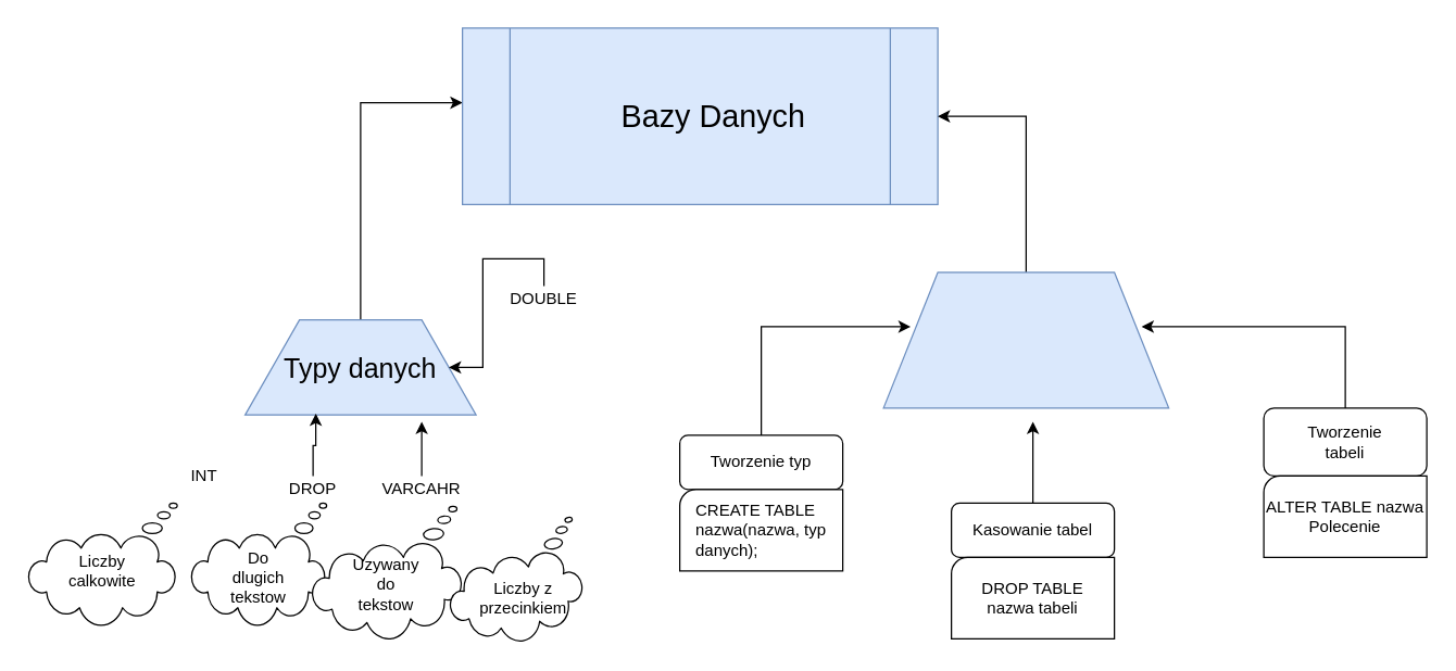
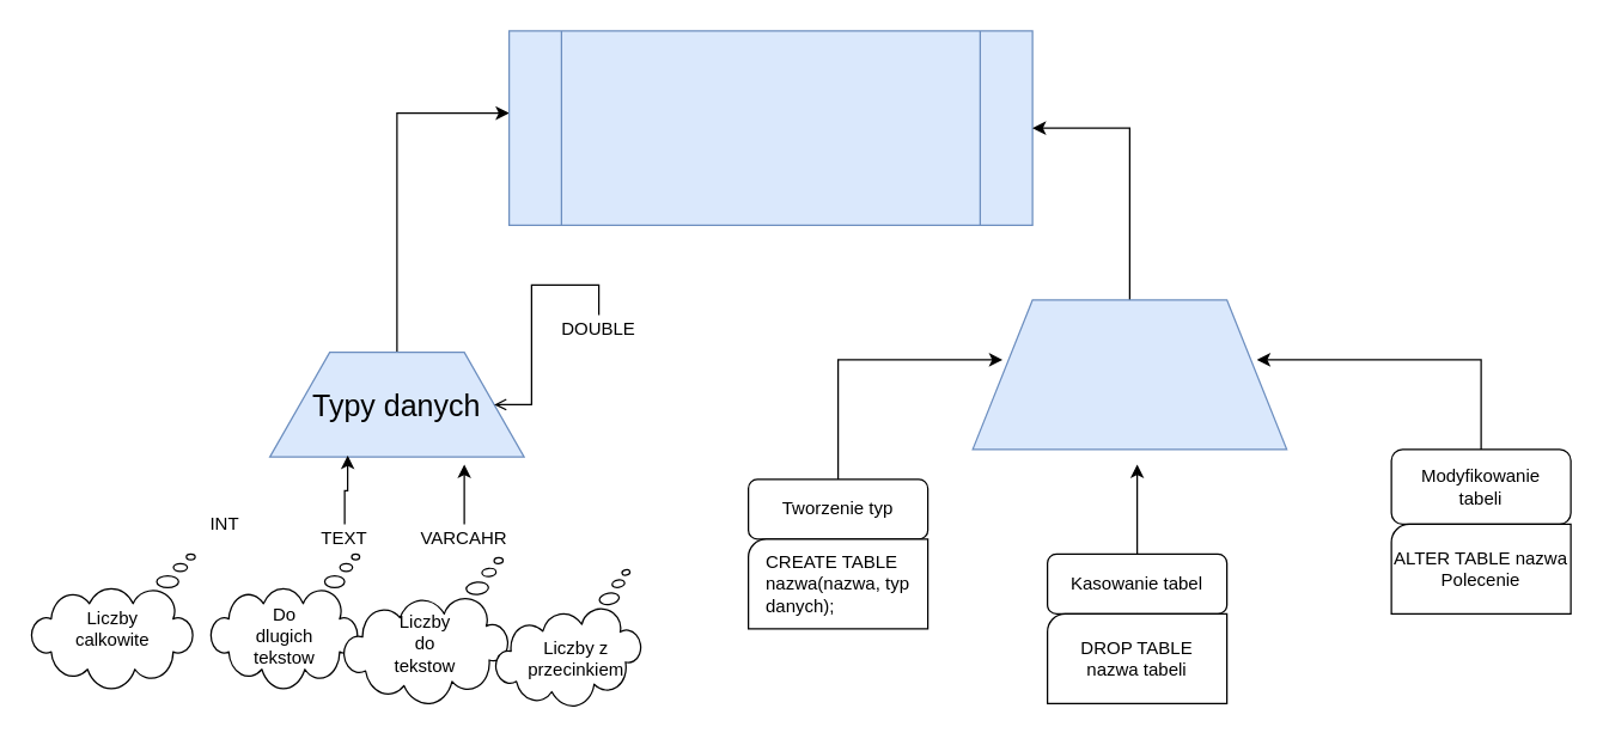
  <mxCell id="0" />
  <mxCell id="1" parent="0" />
  <mxCell id="2" style="edgeStyle=orthogonalEdgeStyle;rounded=0;orthogonalLoop=1;jettySize=auto;html=1;exitX=0.5;exitY=0;exitDx=0;exitDy=0;entryX=0;entryY=0.423;entryDx=0;entryDy=0;entryPerimeter=0;" edge="1" parent="1" source="3" target="4"><mxGeometry relative="1" as="geometry" /></mxCell>
  <mxCell id="3" value="" style="shape=trapezoid;perimeter=trapezoidPerimeter;whiteSpace=wrap;html=1;fixedSize=1;size=40;fillColor=#dae8fc;strokeColor=#6c8ebf;" vertex="1" parent="1"><mxGeometry x="180" y="235" width="170" height="70" as="geometry" /></mxCell>
  <mxCell id="4" value="" style="shape=process;whiteSpace=wrap;html=1;backgroundOutline=1;fillColor=#dae8fc;strokeColor=#6c8ebf;" vertex="1" parent="1"><mxGeometry x="340" y="20" width="350" height="130" as="geometry" /></mxCell>
- <mxCell id="5" value="&lt;font style=&quot;font-size: 23px&quot;&gt;Bazy Danych&lt;/font&gt;" style="text;html=1;strokeColor=none;fillColor=none;align=center;verticalAlign=middle;whiteSpace=wrap;rounded=0;" vertex="1" parent="1"><mxGeometry x="405" y="45" width="240" height="80" as="geometry" /></mxCell>
  <mxCell id="6" value="&lt;font style=&quot;font-size: 20px&quot;&gt;Typy danych&lt;/font&gt;" style="text;html=1;strokeColor=none;fillColor=none;align=center;verticalAlign=middle;whiteSpace=wrap;rounded=0;" vertex="1" parent="1"><mxGeometry x="200" y="250" width="130" height="40" as="geometry" /></mxCell>
  <mxCell id="7" value="INT" style="text;html=1;strokeColor=none;fillColor=none;align=center;verticalAlign=middle;whiteSpace=wrap;rounded=0;" vertex="1" parent="1"><mxGeometry x="130" y="340" width="40" height="20" as="geometry" /></mxCell>
  <mxCell id="8" style="edgeStyle=orthogonalEdgeStyle;rounded=0;orthogonalLoop=1;jettySize=auto;html=1;exitX=0.5;exitY=0;exitDx=0;exitDy=0;entryX=0.306;entryY=0.986;entryDx=0;entryDy=0;entryPerimeter=0;" edge="1" parent="1" source="9" target="3"><mxGeometry relative="1" as="geometry" /></mxCell>
- <mxCell id="9" value="DROP" style="text;html=1;strokeColor=none;fillColor=none;align=center;verticalAlign=middle;whiteSpace=wrap;rounded=0;" vertex="1" parent="1"><mxGeometry x="210" y="350" width="40" height="20" as="geometry" /></mxCell>
+ <mxCell id="9" value="TEXT" style="text;html=1;strokeColor=none;fillColor=none;align=center;verticalAlign=middle;whiteSpace=wrap;rounded=0;" vertex="1" parent="1"><mxGeometry x="210" y="350" width="40" height="20" as="geometry" /></mxCell>
  <mxCell id="10" style="edgeStyle=orthogonalEdgeStyle;rounded=0;orthogonalLoop=1;jettySize=auto;html=1;exitX=0.5;exitY=0;exitDx=0;exitDy=0;" edge="1" parent="1" source="11"><mxGeometry relative="1" as="geometry"><mxPoint x="310" y="310" as="targetPoint" /></mxGeometry></mxCell>
  <mxCell id="11" value="VARCAHR" style="text;html=1;strokeColor=none;fillColor=none;align=center;verticalAlign=middle;whiteSpace=wrap;rounded=0;" vertex="1" parent="1"><mxGeometry x="290" y="350" width="40" height="20" as="geometry" /></mxCell>
  <mxCell id="12" style="edgeStyle=orthogonalEdgeStyle;rounded=0;orthogonalLoop=1;jettySize=auto;html=1;exitX=0.5;exitY=0;exitDx=0;exitDy=0;entryX=1;entryY=0.5;entryDx=0;entryDy=0;" edge="1" parent="1" source="13" target="4"><mxGeometry relative="1" as="geometry" /></mxCell>
  <mxCell id="13" value="" style="shape=trapezoid;perimeter=trapezoidPerimeter;whiteSpace=wrap;html=1;fixedSize=1;size=40;fillColor=#dae8fc;strokeColor=#6c8ebf;" vertex="1" parent="1"><mxGeometry x="650" y="200" width="210" height="100" as="geometry" /></mxCell>
  <mxCell id="14" style="edgeStyle=orthogonalEdgeStyle;rounded=0;orthogonalLoop=1;jettySize=auto;html=1;exitX=0.5;exitY=0;exitDx=0;exitDy=0;entryX=0.095;entryY=0.4;entryDx=0;entryDy=0;entryPerimeter=0;" edge="1" parent="1" source="15" target="13"><mxGeometry relative="1" as="geometry"><Array as="points"><mxPoint x="560" y="240" /></Array></mxGeometry></mxCell>
  <mxCell id="15" value="" style="rounded=1;whiteSpace=wrap;html=1;" vertex="1" parent="1"><mxGeometry x="500" y="320" width="120" height="40" as="geometry" /></mxCell>
  <mxCell id="16" value="Tworzenie typ" style="text;html=1;strokeColor=none;fillColor=none;align=center;verticalAlign=middle;whiteSpace=wrap;rounded=0;" vertex="1" parent="1"><mxGeometry x="510" y="330" width="100" height="20" as="geometry" /></mxCell>
  <mxCell id="17" value="" style="verticalLabelPosition=bottom;verticalAlign=top;html=1;shape=mxgraph.basic.corner_round_rect;dx=6;" vertex="1" parent="1"><mxGeometry x="500" y="360" width="120" height="60" as="geometry" /></mxCell>
  <mxCell id="18" value="CREATE TABLE nazwa(nazwa, typ danych);" style="text;html=1;strokeColor=none;fillColor=none;align=left;verticalAlign=middle;whiteSpace=wrap;rounded=0;" vertex="1" parent="1"><mxGeometry x="510" y="360" width="120" height="60" as="geometry" /></mxCell>
  <mxCell id="19" style="edgeStyle=orthogonalEdgeStyle;rounded=0;orthogonalLoop=1;jettySize=auto;html=1;exitX=0.5;exitY=0;exitDx=0;exitDy=0;" edge="1" parent="1" source="20"><mxGeometry relative="1" as="geometry"><mxPoint x="760" y="310" as="targetPoint" /></mxGeometry></mxCell>
  <mxCell id="20" value="" style="rounded=1;whiteSpace=wrap;html=1;" vertex="1" parent="1"><mxGeometry x="700" y="370" width="120" height="40" as="geometry" /></mxCell>
  <mxCell id="21" value="" style="verticalLabelPosition=bottom;verticalAlign=top;html=1;shape=mxgraph.basic.corner_round_rect;dx=6;" vertex="1" parent="1"><mxGeometry x="700" y="410" width="120" height="60" as="geometry" /></mxCell>
  <mxCell id="22" value="Kasowanie tabel" style="text;html=1;strokeColor=none;fillColor=none;align=center;verticalAlign=middle;whiteSpace=wrap;rounded=0;" vertex="1" parent="1"><mxGeometry x="710" y="380" width="100" height="20" as="geometry" /></mxCell>
  <mxCell id="23" value="DROP TABLE nazwa tabeli" style="text;html=1;strokeColor=none;fillColor=none;align=center;verticalAlign=middle;whiteSpace=wrap;rounded=0;" vertex="1" parent="1"><mxGeometry x="705" y="415" width="110" height="50" as="geometry" /></mxCell>
  <mxCell id="24" style="edgeStyle=orthogonalEdgeStyle;rounded=0;orthogonalLoop=1;jettySize=auto;html=1;exitX=0.5;exitY=0;exitDx=0;exitDy=0;entryX=0.905;entryY=0.4;entryDx=0;entryDy=0;entryPerimeter=0;" edge="1" parent="1" source="25" target="13"><mxGeometry relative="1" as="geometry" /></mxCell>
  <mxCell id="25" value="" style="rounded=1;whiteSpace=wrap;html=1;" vertex="1" parent="1"><mxGeometry x="930" y="300" width="120" height="50" as="geometry" /></mxCell>
- <mxCell id="26" value="Tworzenie&lt;br&gt;tabeli" style="text;html=1;strokeColor=none;fillColor=none;align=center;verticalAlign=middle;whiteSpace=wrap;rounded=0;" vertex="1" parent="1"><mxGeometry x="940" y="310" width="100" height="30" as="geometry" /></mxCell>
+ <mxCell id="26" value="Modyfikowanie&lt;br&gt;tabeli" style="text;html=1;strokeColor=none;fillColor=none;align=center;verticalAlign=middle;whiteSpace=wrap;rounded=0;" vertex="1" parent="1"><mxGeometry x="940" y="310" width="100" height="30" as="geometry" /></mxCell>
  <mxCell id="27" value="" style="verticalLabelPosition=bottom;verticalAlign=top;html=1;shape=mxgraph.basic.corner_round_rect;dx=6;" vertex="1" parent="1"><mxGeometry x="930" y="350" width="120" height="60" as="geometry" /></mxCell>
  <mxCell id="28" value="ALTER TABLE nazwa&lt;br&gt;Polecenie" style="text;html=1;strokeColor=none;fillColor=none;align=center;verticalAlign=middle;whiteSpace=wrap;rounded=0;" vertex="1" parent="1"><mxGeometry x="930" y="360" width="120" height="40" as="geometry" /></mxCell>
- <mxCell id="29" style="edgeStyle=orthogonalEdgeStyle;rounded=0;orthogonalLoop=1;jettySize=auto;html=1;exitX=0.5;exitY=0;exitDx=0;exitDy=0;entryX=1;entryY=0.5;entryDx=0;entryDy=0;" edge="1" parent="1" source="30" target="6"><mxGeometry relative="1" as="geometry" /></mxCell>
+ <mxCell id="29" style="edgeStyle=orthogonalEdgeStyle;rounded=0;orthogonalLoop=1;jettySize=auto;html=1;exitX=0.5;exitY=0;exitDx=0;exitDy=0;entryX=1;entryY=0.5;entryDx=0;entryDy=0;endArrow=open;" edge="1" parent="1" source="30" target="6"><mxGeometry relative="1" as="geometry" /></mxCell>
  <mxCell id="30" value="DOUBLE" style="text;html=1;strokeColor=none;fillColor=none;align=center;verticalAlign=middle;whiteSpace=wrap;rounded=0;" vertex="1" parent="1"><mxGeometry x="380" y="210" width="40" height="20" as="geometry" /></mxCell>
  <mxCell id="31" value="" style="whiteSpace=wrap;html=1;shape=mxgraph.basic.cloud_callout;rotation=-180;" vertex="1" parent="1"><mxGeometry x="20" y="370" width="110" height="90" as="geometry" /></mxCell>
  <mxCell id="32" value="Liczby calkowite" style="text;html=1;strokeColor=none;fillColor=none;align=center;verticalAlign=middle;whiteSpace=wrap;rounded=0;" vertex="1" parent="1"><mxGeometry x="55" y="410" width="40" height="20" as="geometry" /></mxCell>
  <mxCell id="33" value="" style="whiteSpace=wrap;html=1;shape=mxgraph.basic.cloud_callout;rotation=-180;" vertex="1" parent="1"><mxGeometry x="140" y="370" width="100" height="90" as="geometry" /></mxCell>
  <mxCell id="34" value="Do dlugich tekstow" style="text;html=1;strokeColor=none;fillColor=none;align=center;verticalAlign=middle;whiteSpace=wrap;rounded=0;" vertex="1" parent="1"><mxGeometry x="170" y="415" width="40" height="20" as="geometry" /></mxCell>
  <mxCell id="35" value="" style="whiteSpace=wrap;html=1;shape=mxgraph.basic.cloud_callout;rotation=-185;" vertex="1" parent="1"><mxGeometry x="227.95" y="376.87" width="112.05" height="93.13" as="geometry" /></mxCell>
- <mxCell id="36" value="Uzywany do tekstow" style="text;html=1;strokeColor=none;fillColor=none;align=center;verticalAlign=middle;whiteSpace=wrap;rounded=0;" vertex="1" parent="1"><mxGeometry x="263.98" y="420" width="40" height="20" as="geometry" /></mxCell>
+ <mxCell id="36" value="Liczby do tekstow" style="text;html=1;strokeColor=none;fillColor=none;align=center;verticalAlign=middle;whiteSpace=wrap;rounded=0;" vertex="1" parent="1"><mxGeometry x="263.98" y="420" width="40" height="20" as="geometry" /></mxCell>
  <mxCell id="37" value="" style="whiteSpace=wrap;html=1;shape=mxgraph.basic.cloud_callout;rotation=-190;" vertex="1" parent="1"><mxGeometry x="328.46" y="388.13" width="100" height="83.75" as="geometry" /></mxCell>
  <mxCell id="38" value="Liczby z przecinkiem" style="text;html=1;strokeColor=none;fillColor=none;align=center;verticalAlign=middle;whiteSpace=wrap;rounded=0;" vertex="1" parent="1"><mxGeometry x="365" y="430" width="40" height="20" as="geometry" /></mxCell>
